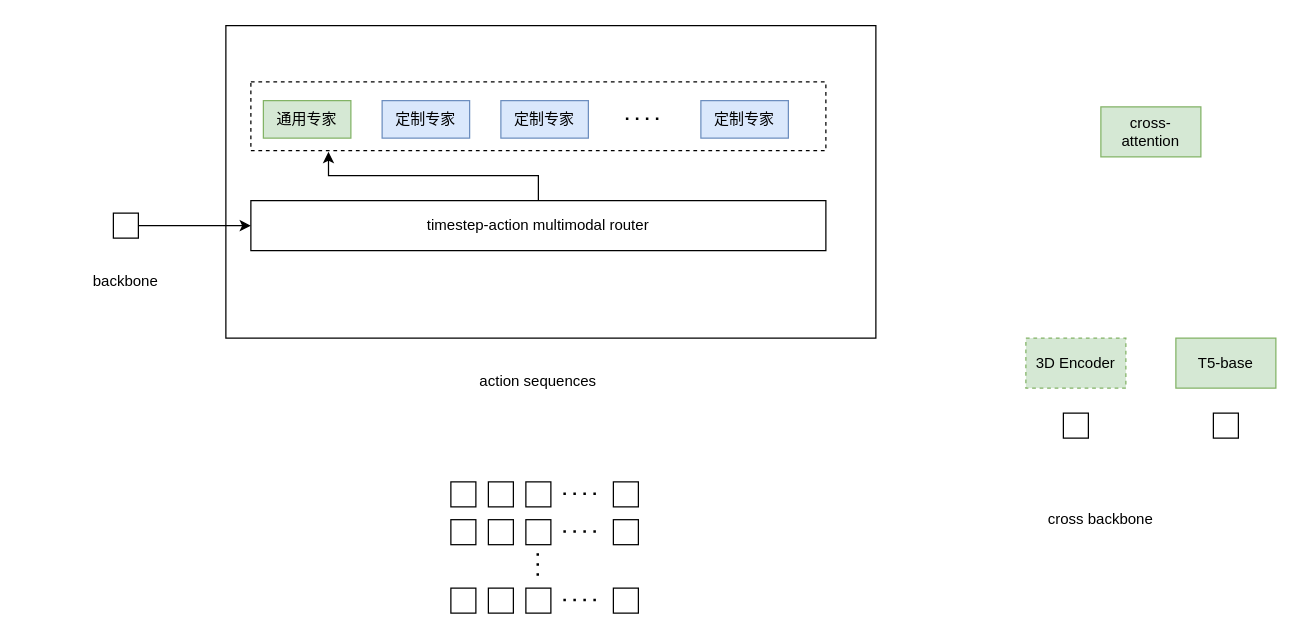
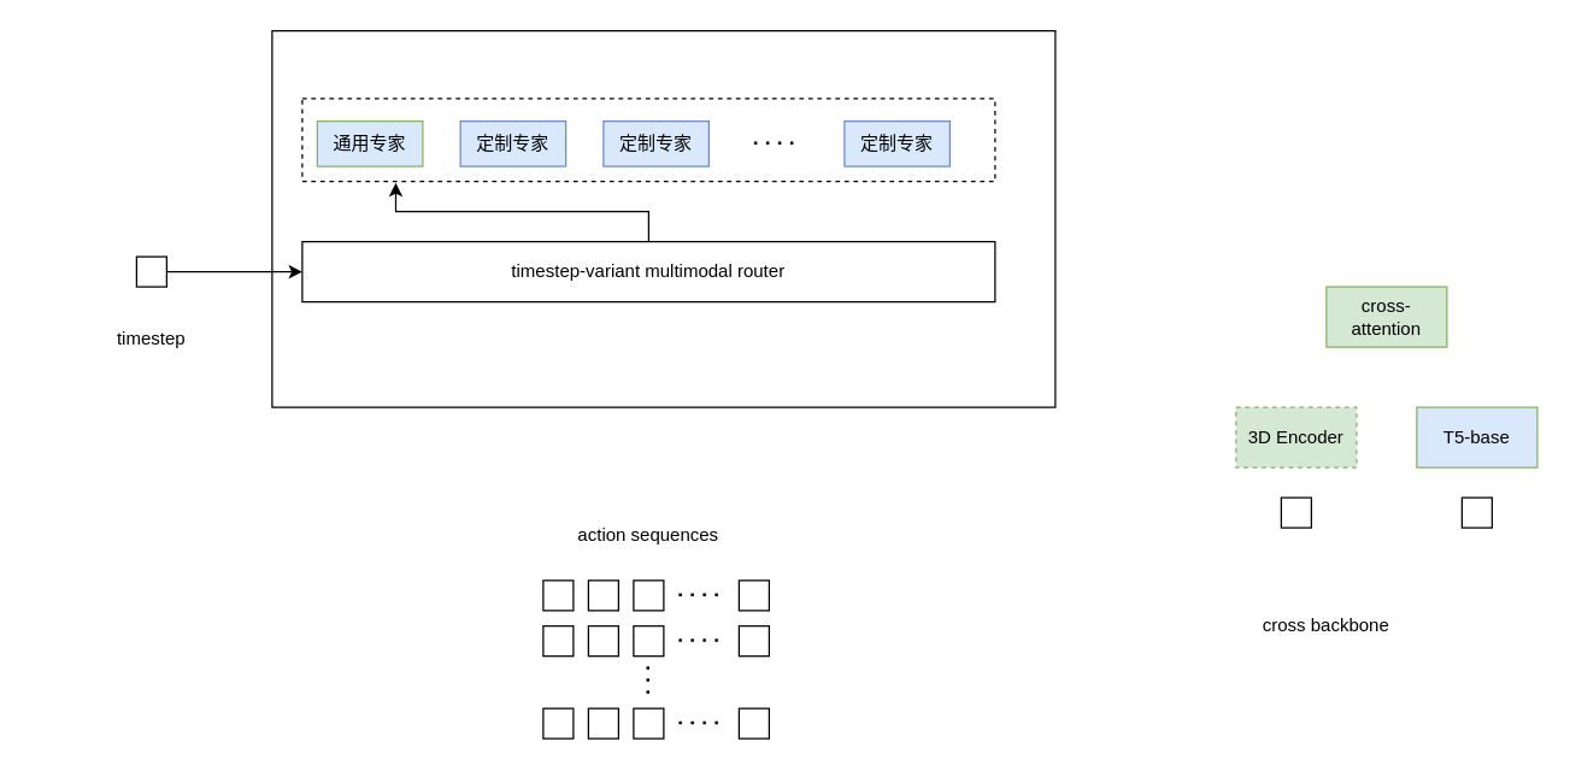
  <mxCell id="0" />
  <mxCell id="1" parent="0" />
  <mxCell id="2" value="" style="rounded=0;whiteSpace=wrap;html=1;" vertex="1" parent="1"><mxGeometry x="180" y="20" width="520" height="250" as="geometry" /></mxCell>
  <mxCell id="3" value="" style="rounded=0;whiteSpace=wrap;html=1;dashed=1;" vertex="1" parent="1"><mxGeometry x="200" y="65" width="460" height="55" as="geometry" /></mxCell>
- <mxCell id="4" value="T5-base" style="rounded=0;whiteSpace=wrap;html=1;fillColor=#d5e8d4;strokeColor=#82b366;" vertex="1" parent="1"><mxGeometry x="940" y="270" width="80" height="40" as="geometry" /></mxCell>
+ <mxCell id="4" value="T5-base" style="rounded=0;whiteSpace=wrap;html=1;fillColor=#dae8fc;strokeColor=#82b366;" vertex="1" parent="1"><mxGeometry x="940" y="270" width="80" height="40" as="geometry" /></mxCell>
  <mxCell id="5" value="" style="rounded=0;whiteSpace=wrap;html=1;" vertex="1" parent="1"><mxGeometry x="970" y="330" width="20" height="20" as="geometry" /></mxCell>
  <mxCell id="6" value="cross backbone" style="text;html=1;align=center;verticalAlign=middle;whiteSpace=wrap;rounded=0;" vertex="1" parent="1"><mxGeometry x="800" y="400" width="160" height="30" as="geometry" /></mxCell>
- <mxCell id="7" value="通用专家" style="rounded=0;whiteSpace=wrap;html=1;fillColor=#d5e8d4;strokeColor=#82b366;" vertex="1" parent="1"><mxGeometry x="210" y="80" width="70" height="30" as="geometry" /></mxCell>
+ <mxCell id="7" value="通用专家" style="rounded=0;whiteSpace=wrap;html=1;fillColor=#dae8fc;strokeColor=#82b366;" vertex="1" parent="1"><mxGeometry x="210" y="80" width="70" height="30" as="geometry" /></mxCell>
  <mxCell id="8" value="定制专家" style="rounded=0;whiteSpace=wrap;html=1;fillColor=#dae8fc;strokeColor=#6c8ebf;" vertex="1" parent="1"><mxGeometry x="305" y="80" width="70" height="30" as="geometry" /></mxCell>
  <mxCell id="9" value="定制专家" style="rounded=0;whiteSpace=wrap;html=1;fillColor=#dae8fc;strokeColor=#6c8ebf;" vertex="1" parent="1"><mxGeometry x="400" y="80" width="70" height="30" as="geometry" /></mxCell>
  <mxCell id="10" value="定制专家" style="rounded=0;whiteSpace=wrap;html=1;fillColor=#dae8fc;strokeColor=#6c8ebf;" vertex="1" parent="1"><mxGeometry x="560" y="80" width="70" height="30" as="geometry" /></mxCell>
  <mxCell id="11" value="" style="rounded=0;whiteSpace=wrap;html=1;" vertex="1" parent="1"><mxGeometry x="390" y="385" width="20" height="20" as="geometry" /></mxCell>
  <mxCell id="12" value="" style="rounded=0;whiteSpace=wrap;html=1;" vertex="1" parent="1"><mxGeometry x="360" y="385" width="20" height="20" as="geometry" /></mxCell>
  <mxCell id="13" value="" style="rounded=0;whiteSpace=wrap;html=1;" vertex="1" parent="1"><mxGeometry x="490" y="385" width="20" height="20" as="geometry" /></mxCell>
  <mxCell id="14" value="" style="rounded=0;whiteSpace=wrap;html=1;" vertex="1" parent="1"><mxGeometry x="420" y="385" width="20" height="20" as="geometry" /></mxCell>
  <mxCell id="15" value="" style="endArrow=none;dashed=1;html=1;dashPattern=1 3;strokeWidth=2;rounded=0;" edge="1" parent="1"><mxGeometry width="50" height="50" relative="1" as="geometry"><mxPoint x="450" y="394.5" as="sourcePoint" /><mxPoint x="480" y="394.5" as="targetPoint" /></mxGeometry></mxCell>
- <mxCell id="16" value="action sequences" style="text;html=1;align=center;verticalAlign=middle;whiteSpace=wrap;rounded=0;" vertex="1" parent="1"><mxGeometry x="350" y="290" width="160" height="30" as="geometry" /></mxCell>
+ <mxCell id="16" value="action sequences" style="text;html=1;align=center;verticalAlign=middle;whiteSpace=wrap;rounded=0;" vertex="1" parent="1"><mxGeometry x="350" y="340" width="160" height="30" as="geometry" /></mxCell>
  <mxCell id="17" value="" style="rounded=0;whiteSpace=wrap;html=1;" vertex="1" parent="1"><mxGeometry x="390" y="415.25" width="20" height="20" as="geometry" /></mxCell>
  <mxCell id="18" value="" style="rounded=0;whiteSpace=wrap;html=1;" vertex="1" parent="1"><mxGeometry x="360" y="415.25" width="20" height="20" as="geometry" /></mxCell>
  <mxCell id="19" value="" style="rounded=0;whiteSpace=wrap;html=1;" vertex="1" parent="1"><mxGeometry x="490" y="415.25" width="20" height="20" as="geometry" /></mxCell>
  <mxCell id="20" value="" style="rounded=0;whiteSpace=wrap;html=1;" vertex="1" parent="1"><mxGeometry x="420" y="415.25" width="20" height="20" as="geometry" /></mxCell>
  <mxCell id="21" value="" style="endArrow=none;dashed=1;html=1;dashPattern=1 3;strokeWidth=2;rounded=0;" edge="1" parent="1"><mxGeometry width="50" height="50" relative="1" as="geometry"><mxPoint x="450" y="424.75" as="sourcePoint" /><mxPoint x="480" y="424.75" as="targetPoint" /></mxGeometry></mxCell>
  <mxCell id="22" value="" style="rounded=0;whiteSpace=wrap;html=1;" vertex="1" parent="1"><mxGeometry x="390" y="470" width="20" height="20" as="geometry" /></mxCell>
  <mxCell id="23" value="" style="rounded=0;whiteSpace=wrap;html=1;" vertex="1" parent="1"><mxGeometry x="360" y="470" width="20" height="20" as="geometry" /></mxCell>
  <mxCell id="24" value="" style="rounded=0;whiteSpace=wrap;html=1;" vertex="1" parent="1"><mxGeometry x="490" y="470" width="20" height="20" as="geometry" /></mxCell>
  <mxCell id="25" value="" style="rounded=0;whiteSpace=wrap;html=1;" vertex="1" parent="1"><mxGeometry x="420" y="470" width="20" height="20" as="geometry" /></mxCell>
  <mxCell id="26" value="" style="endArrow=none;dashed=1;html=1;dashPattern=1 3;strokeWidth=2;rounded=0;" edge="1" parent="1"><mxGeometry width="50" height="50" relative="1" as="geometry"><mxPoint x="450" y="479.5" as="sourcePoint" /><mxPoint x="480" y="479.5" as="targetPoint" /></mxGeometry></mxCell>
  <mxCell id="27" value="" style="endArrow=none;dashed=1;html=1;dashPattern=1 3;strokeWidth=2;rounded=0;" edge="1" parent="1"><mxGeometry width="50" height="50" relative="1" as="geometry"><mxPoint x="429.5" y="460" as="sourcePoint" /><mxPoint x="429.5" y="440" as="targetPoint" /></mxGeometry></mxCell>
  <mxCell id="28" value="3D Encoder" style="rounded=0;whiteSpace=wrap;html=1;fillColor=#d5e8d4;strokeColor=#82b366;dashed=1;" vertex="1" parent="1"><mxGeometry x="820" y="270" width="80" height="40" as="geometry" /></mxCell>
  <mxCell id="29" value="" style="rounded=0;whiteSpace=wrap;html=1;" vertex="1" parent="1"><mxGeometry x="850" y="330" width="20" height="20" as="geometry" /></mxCell>
- <mxCell id="30" value="cross-attention" style="rounded=0;whiteSpace=wrap;html=1;fillColor=#d5e8d4;strokeColor=#82b366;" vertex="1" parent="1"><mxGeometry x="880" y="85" width="80" height="40" as="geometry" /></mxCell>
- <mxCell id="31" value="timestep-action multimodal router" style="rounded=0;whiteSpace=wrap;html=1;" vertex="1" parent="1"><mxGeometry x="200" y="160" width="460" height="40" as="geometry" /></mxCell>
+ <mxCell id="30" value="cross-attention" style="rounded=0;whiteSpace=wrap;html=1;fillColor=#d5e8d4;strokeColor=#82b366;" vertex="1" parent="1"><mxGeometry x="880" y="190" width="80" height="40" as="geometry" /></mxCell>
+ <mxCell id="31" value="timestep-variant multimodal router" style="rounded=0;whiteSpace=wrap;html=1;" vertex="1" parent="1"><mxGeometry x="200" y="160" width="460" height="40" as="geometry" /></mxCell>
  <mxCell id="32" style="edgeStyle=orthogonalEdgeStyle;rounded=0;orthogonalLoop=1;jettySize=auto;html=1;exitX=1;exitY=0.5;exitDx=0;exitDy=0;entryX=0;entryY=0.5;entryDx=0;entryDy=0;" edge="1" parent="1" source="33" target="31"><mxGeometry relative="1" as="geometry" /></mxCell>
  <mxCell id="33" value="" style="rounded=0;whiteSpace=wrap;html=1;" vertex="1" parent="1"><mxGeometry x="90" y="170" width="20" height="20" as="geometry" /></mxCell>
- <mxCell id="34" value="backbone" style="text;html=1;align=center;verticalAlign=middle;whiteSpace=wrap;rounded=0;" vertex="1" parent="1"><mxGeometry x="20" y="210" width="160" height="30" as="geometry" /></mxCell>
+ <mxCell id="34" value="timestep" style="text;html=1;align=center;verticalAlign=middle;whiteSpace=wrap;rounded=0;" vertex="1" parent="1"><mxGeometry x="20" y="210" width="160" height="30" as="geometry" /></mxCell>
  <mxCell id="35" value="" style="endArrow=none;dashed=1;html=1;dashPattern=1 3;strokeWidth=2;rounded=0;" edge="1" parent="1"><mxGeometry width="50" height="50" relative="1" as="geometry"><mxPoint x="500" y="94.5" as="sourcePoint" /><mxPoint x="530" y="94.5" as="targetPoint" /></mxGeometry></mxCell>
  <mxCell id="36" style="edgeStyle=orthogonalEdgeStyle;rounded=0;orthogonalLoop=1;jettySize=auto;html=1;exitX=0.5;exitY=0;exitDx=0;exitDy=0;entryX=0.135;entryY=1.018;entryDx=0;entryDy=0;entryPerimeter=0;" edge="1" parent="1" source="31" target="3"><mxGeometry relative="1" as="geometry" /></mxCell>
